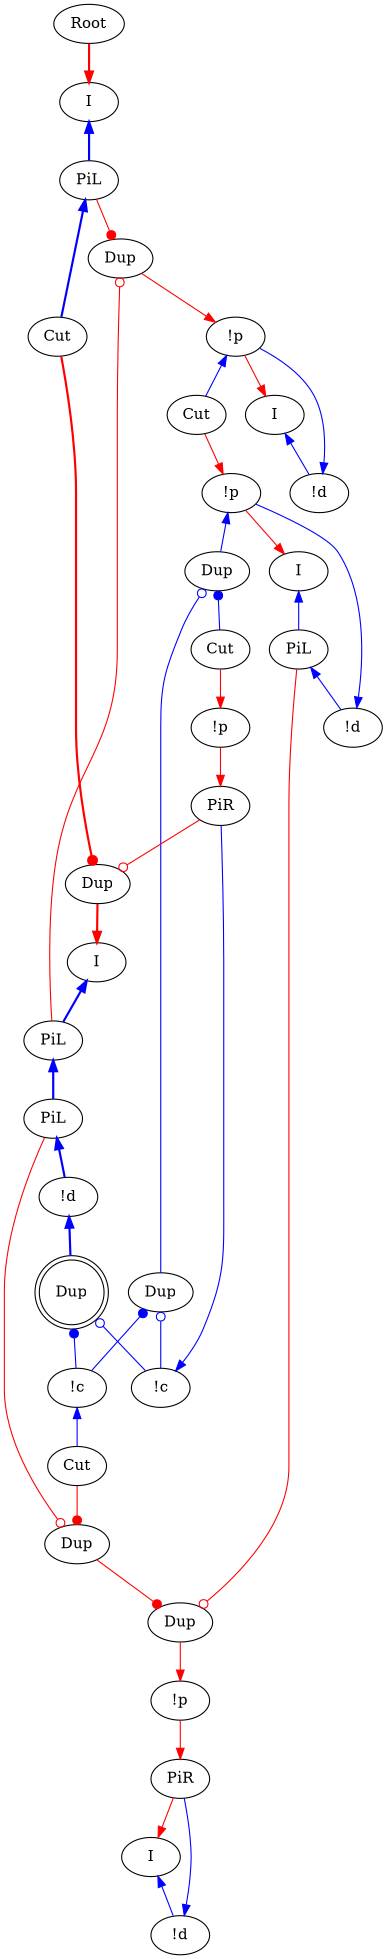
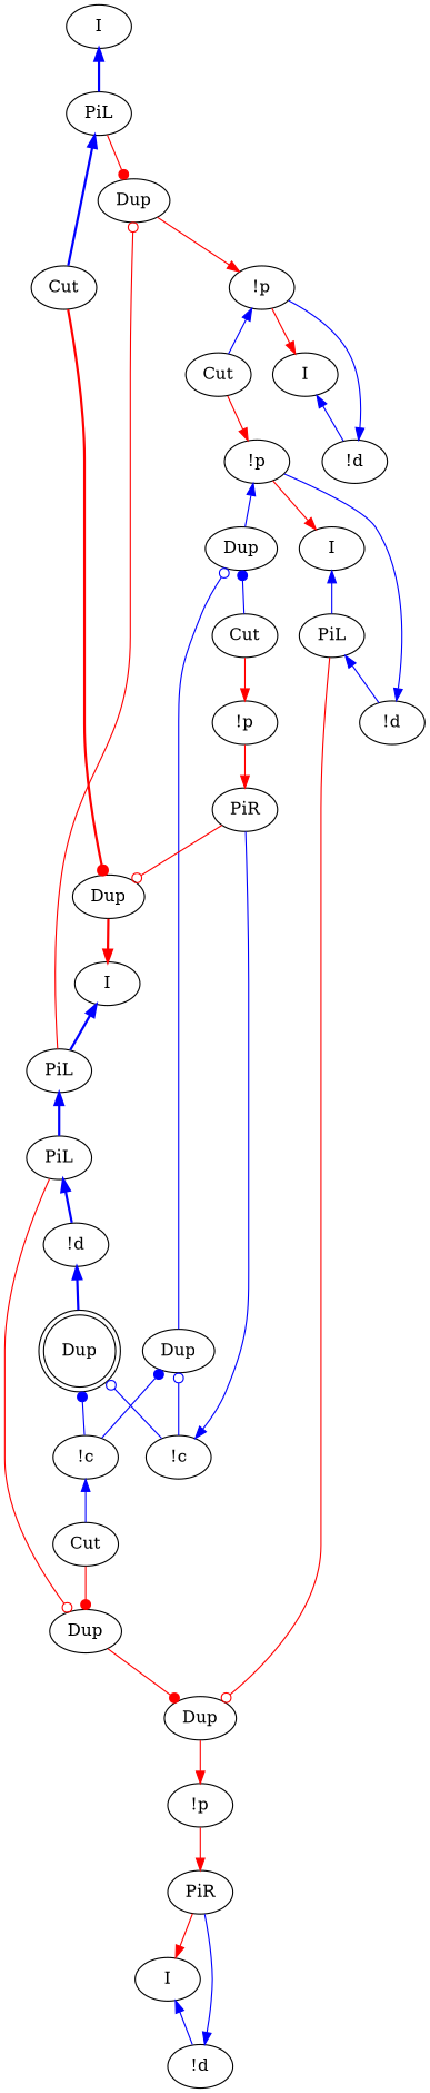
  digraph {
    edge [color=blue dir=back]
-   n1 [label=Root]
    n2 [label=I]
    n3 [label="!p"]
    n4 [label=I]
    n5 [label=Cut]
    n6 [label="!d"]
    n7 [label="!p"]
    n8 [label=PiR]
    n9 [label=I]
    n10 [label="!d"]
    n11 [label="!p"]
    n12 [label=I]
    n13 [label=Dup]
    n14 [label="!d"]
    n15 [label=PiL]
    n16 [label=Dup]
    n17 [label="!d"]
    n18 [label=Dup shape=doublecircle]
    n19 [label=PiL]
    n20 [label=Dup]
    n21 [label=PiL]
    n22 [label=Dup]
    n23 [label=Cut]
    n24 [label=PiL]
    n25 [label=I]
    n26 [label=Cut]
    n27 [label=Dup]
    n28 [label="!p"]
    n29 [label=PiR]
    n30 [label=Dup]
    n31 [label=Cut]
    n32 [label="!c"]
    n33 [label="!c"]
-   n1 -> n2 [color=red penwidth=2 dir=""]
    n2 -> n21 [penwidth=2]
    n3 -> n4 [color=red dir=""]
    n3 -> n5
    n4 -> n6
    n5 -> n11 [color=red dir=""]
    n6 -> n3
    n7 -> n8 [color=red dir=""]
    n8 -> n9 [color=red dir=""]
    n9 -> n10
    n10 -> n8
    n11 -> n12 [color=red dir=""]
    n11 -> n13
    n12 -> n15
    n13 -> n26 [arrowtail=dot]
    n13 -> n27 [arrowtail=odot]
    n14 -> n11
    n15 -> n14
    n15 -> n16 [arrowhead=odot color=red dir=""]
    n16 -> n7 [color=red dir=""]
    n17 -> n18 [penwidth=2]
    n18 -> n32 [arrowtail=dot]
    n18 -> n33 [arrowtail=odot]
    n19 -> n17 [penwidth=2]
    n19 -> n20 [arrowhead=odot color=red dir=""]
    n20 -> n16 [arrowhead=dot color=red dir=""]
    n21 -> n22 [arrowhead=dot color=red dir=""]
    n21 -> n23 [penwidth=2]
    n22 -> n3 [color=red dir=""]
    n23 -> n30 [arrowhead=dot color=red penwidth=2 dir=""]
    n24 -> n19 [penwidth=2]
    n24 -> n22 [arrowhead=odot color=red dir=""]
    n25 -> n24 [penwidth=2]
    n26 -> n28 [color=red dir=""]
    n27 -> n32 [arrowtail=dot]
    n27 -> n33 [arrowtail=odot]
    n28 -> n29 [color=red dir=""]
    n29 -> n30 [arrowhead=odot color=red dir=""]
    n30 -> n25 [color=red penwidth=2 dir=""]
    n31 -> n20 [arrowhead=dot color=red dir=""]
    n32 -> n31
    n33 -> n29
  }
